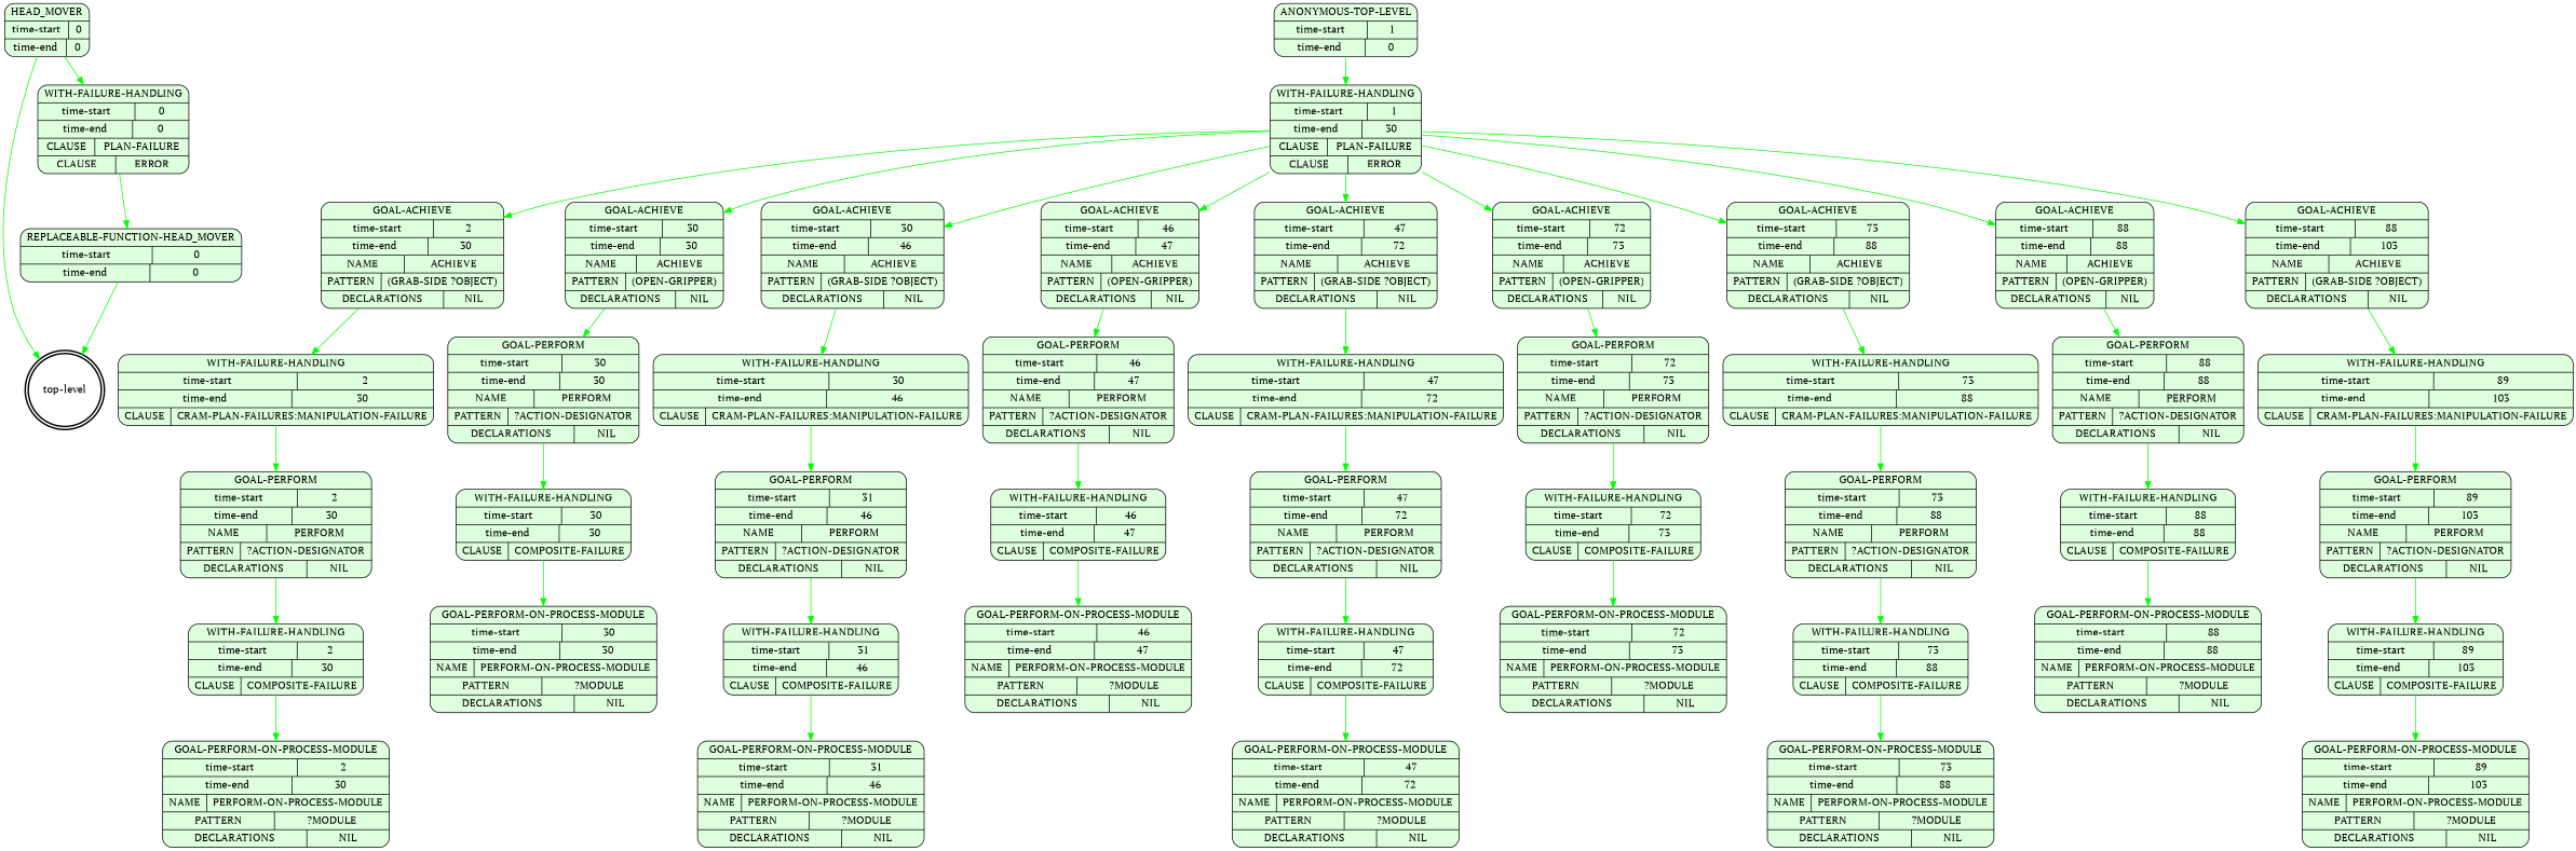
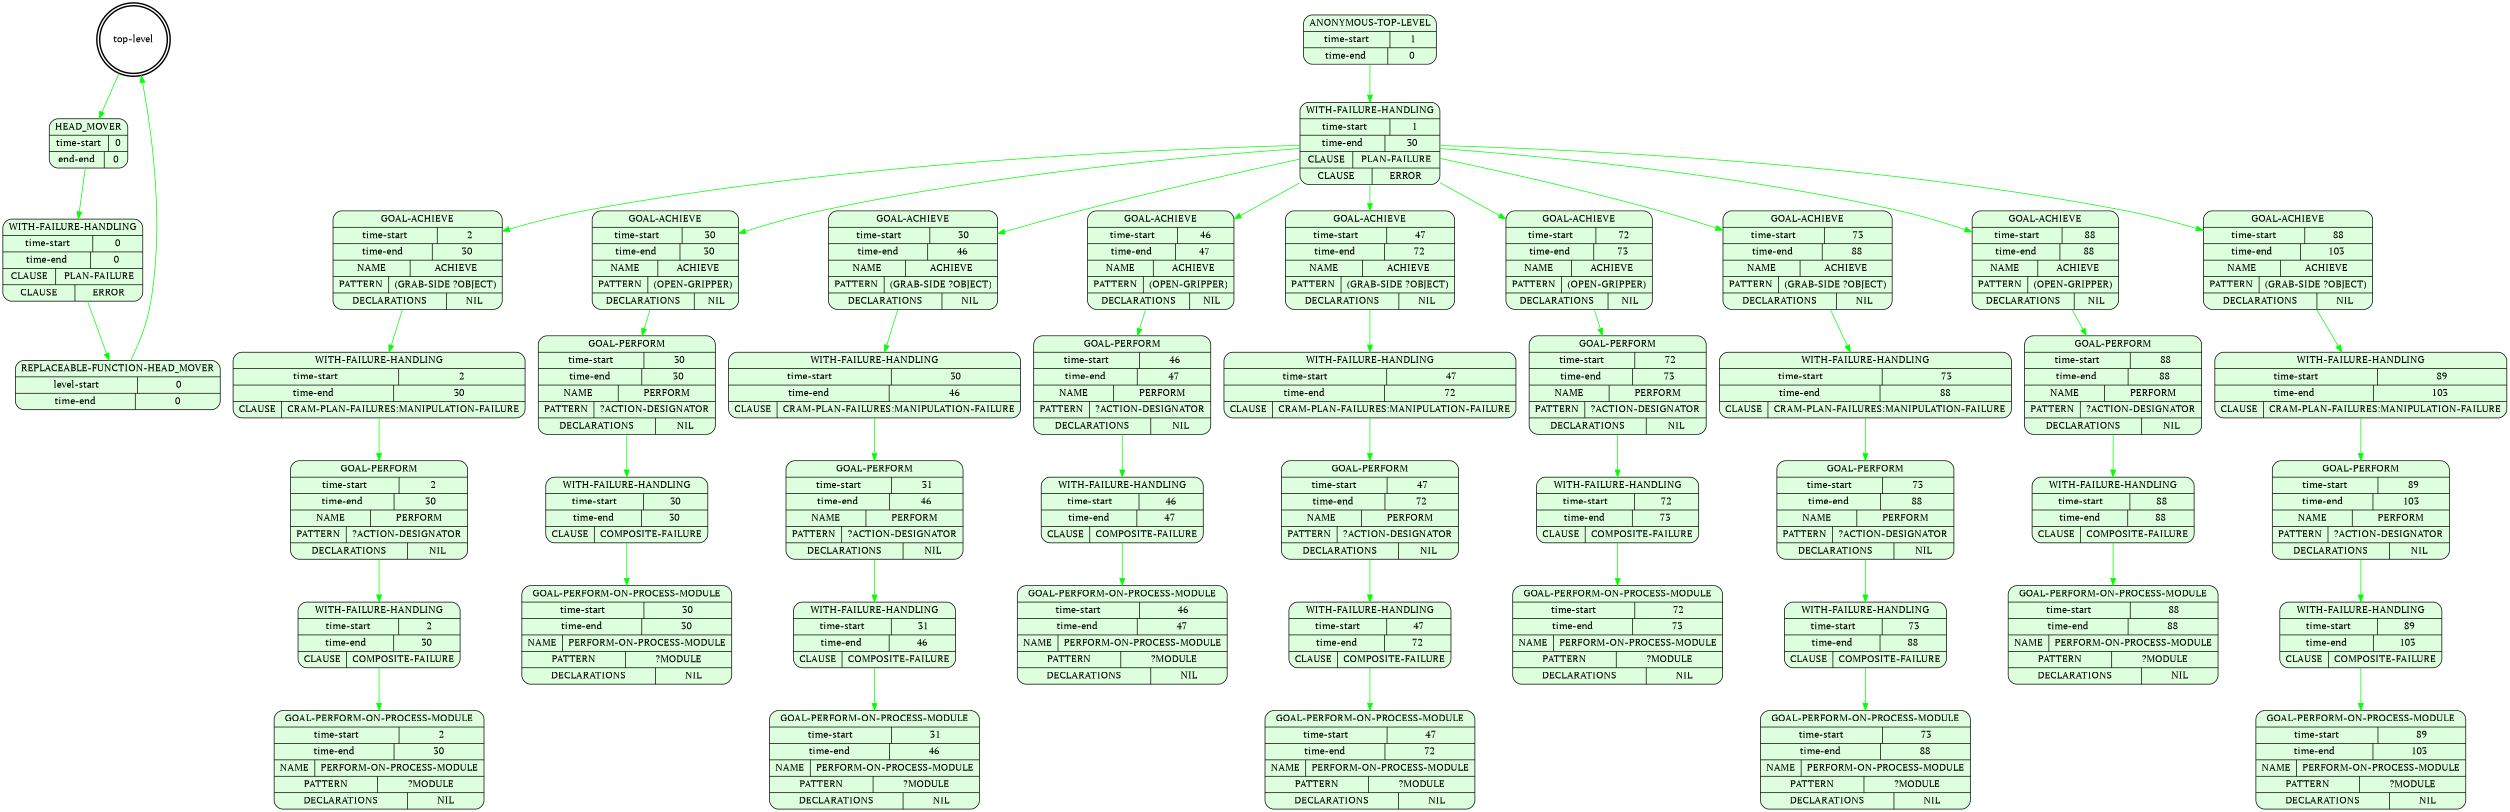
  digraph {
    fontname="PT Serif"
    node [fontname="PT Serif" shape=Mrecord style=filled fillcolor="#ddffdd"]
    edge [color=green fontname="PT Serif"]
    n1 [label="top-level" shape=doublecircle style=bold fillcolor=""]
-   n2 [label="{HEAD_MOVER|{time-start | 0}|{time-end | 0}}"]
+   n2 [label="{HEAD_MOVER|{time-start | 0}|{end-end | 0}}"]
    n3 [label="{WITH-FAILURE-HANDLING|{time-start | 0}|{time-end | 0}|{CLAUSE | PLAN-FAILURE}|{CLAUSE | ERROR}}"]
-   n4 [label="{REPLACEABLE-FUNCTION-HEAD_MOVER|{time-start | 0}|{time-end | 0}}"]
+   n4 [label="{REPLACEABLE-FUNCTION-HEAD_MOVER|{level-start | 0}|{time-end | 0}}"]
    n5 [label="{ANONYMOUS-TOP-LEVEL|{time-start | 1}|{time-end | 0}}"]
    n6 [label="{WITH-FAILURE-HANDLING|{time-start | 1}|{time-end | 30}|{CLAUSE | PLAN-FAILURE}|{CLAUSE | ERROR}}"]
    n7 [label="{GOAL-ACHIEVE|{time-start | 2}|{time-end | 30}|{NAME | ACHIEVE}|{PATTERN | (GRAB-SIDE ?OBJECT)}|{DECLARATIONS | NIL}}"]
    n8 [label="{GOAL-ACHIEVE|{time-start | 30}|{time-end | 30}|{NAME | ACHIEVE}|{PATTERN | (OPEN-GRIPPER)}|{DECLARATIONS | NIL}}"]
    n9 [label="{GOAL-ACHIEVE|{time-start | 30}|{time-end | 46}|{NAME | ACHIEVE}|{PATTERN | (GRAB-SIDE ?OBJECT)}|{DECLARATIONS | NIL}}"]
    n10 [label="{GOAL-ACHIEVE|{time-start | 46}|{time-end | 47}|{NAME | ACHIEVE}|{PATTERN | (OPEN-GRIPPER)}|{DECLARATIONS | NIL}}"]
    n11 [label="{GOAL-ACHIEVE|{time-start | 47}|{time-end | 72}|{NAME | ACHIEVE}|{PATTERN | (GRAB-SIDE ?OBJECT)}|{DECLARATIONS | NIL}}"]
    n12 [label="{GOAL-ACHIEVE|{time-start | 72}|{time-end | 73}|{NAME | ACHIEVE}|{PATTERN | (OPEN-GRIPPER)}|{DECLARATIONS | NIL}}"]
    n13 [label="{GOAL-ACHIEVE|{time-start | 73}|{time-end | 88}|{NAME | ACHIEVE}|{PATTERN | (GRAB-SIDE ?OBJECT)}|{DECLARATIONS | NIL}}"]
    n14 [label="{GOAL-ACHIEVE|{time-start | 88}|{time-end | 88}|{NAME | ACHIEVE}|{PATTERN | (OPEN-GRIPPER)}|{DECLARATIONS | NIL}}"]
    n15 [label="{GOAL-ACHIEVE|{time-start | 88}|{time-end | 103}|{NAME | ACHIEVE}|{PATTERN | (GRAB-SIDE ?OBJECT)}|{DECLARATIONS | NIL}}"]
    n16 [label="{WITH-FAILURE-HANDLING|{time-start | 2}|{time-end | 30}|{CLAUSE | CRAM-PLAN-FAILURES:MANIPULATION-FAILURE}}"]
    n17 [label="{GOAL-PERFORM|{time-start | 30}|{time-end | 30}|{NAME | PERFORM}|{PATTERN | ?ACTION-DESIGNATOR}|{DECLARATIONS | NIL}}"]
    n18 [label="{WITH-FAILURE-HANDLING|{time-start | 30}|{time-end | 46}|{CLAUSE | CRAM-PLAN-FAILURES:MANIPULATION-FAILURE}}"]
    n19 [label="{GOAL-PERFORM|{time-start | 46}|{time-end | 47}|{NAME | PERFORM}|{PATTERN | ?ACTION-DESIGNATOR}|{DECLARATIONS | NIL}}"]
    n20 [label="{WITH-FAILURE-HANDLING|{time-start | 47}|{time-end | 72}|{CLAUSE | CRAM-PLAN-FAILURES:MANIPULATION-FAILURE}}"]
    n21 [label="{GOAL-PERFORM|{time-start | 72}|{time-end | 73}|{NAME | PERFORM}|{PATTERN | ?ACTION-DESIGNATOR}|{DECLARATIONS | NIL}}"]
    n22 [label="{WITH-FAILURE-HANDLING|{time-start | 73}|{time-end | 88}|{CLAUSE | CRAM-PLAN-FAILURES:MANIPULATION-FAILURE}}"]
    n23 [label="{GOAL-PERFORM|{time-start | 88}|{time-end | 88}|{NAME | PERFORM}|{PATTERN | ?ACTION-DESIGNATOR}|{DECLARATIONS | NIL}}"]
    n24 [label="{WITH-FAILURE-HANDLING|{time-start | 89}|{time-end | 103}|{CLAUSE | CRAM-PLAN-FAILURES:MANIPULATION-FAILURE}}"]
    n25 [label="{GOAL-PERFORM|{time-start | 2}|{time-end | 30}|{NAME | PERFORM}|{PATTERN | ?ACTION-DESIGNATOR}|{DECLARATIONS | NIL}}"]
    n26 [label="{WITH-FAILURE-HANDLING|{time-start | 2}|{time-end | 30}|{CLAUSE | COMPOSITE-FAILURE}}"]
    n27 [label="{GOAL-PERFORM-ON-PROCESS-MODULE|{time-start | 2}|{time-end | 30}|{NAME | PERFORM-ON-PROCESS-MODULE}|{PATTERN | ?MODULE}|{DECLARATIONS | NIL}}"]
    n28 [label="{WITH-FAILURE-HANDLING|{time-start | 30}|{time-end | 30}|{CLAUSE | COMPOSITE-FAILURE}}"]
    n29 [label="{GOAL-PERFORM-ON-PROCESS-MODULE|{time-start | 30}|{time-end | 30}|{NAME | PERFORM-ON-PROCESS-MODULE}|{PATTERN | ?MODULE}|{DECLARATIONS | NIL}}"]
    n30 [label="{GOAL-PERFORM|{time-start | 31}|{time-end | 46}|{NAME | PERFORM}|{PATTERN | ?ACTION-DESIGNATOR}|{DECLARATIONS | NIL}}"]
    n31 [label="{WITH-FAILURE-HANDLING|{time-start | 31}|{time-end | 46}|{CLAUSE | COMPOSITE-FAILURE}}"]
    n32 [label="{GOAL-PERFORM-ON-PROCESS-MODULE|{time-start | 31}|{time-end | 46}|{NAME | PERFORM-ON-PROCESS-MODULE}|{PATTERN | ?MODULE}|{DECLARATIONS | NIL}}"]
    n33 [label="{WITH-FAILURE-HANDLING|{time-start | 46}|{time-end | 47}|{CLAUSE | COMPOSITE-FAILURE}}"]
    n34 [label="{GOAL-PERFORM-ON-PROCESS-MODULE|{time-start | 46}|{time-end | 47}|{NAME | PERFORM-ON-PROCESS-MODULE}|{PATTERN | ?MODULE}|{DECLARATIONS | NIL}}"]
    n35 [label="{GOAL-PERFORM|{time-start | 47}|{time-end | 72}|{NAME | PERFORM}|{PATTERN | ?ACTION-DESIGNATOR}|{DECLARATIONS | NIL}}"]
    n36 [label="{WITH-FAILURE-HANDLING|{time-start | 47}|{time-end | 72}|{CLAUSE | COMPOSITE-FAILURE}}"]
    n37 [label="{GOAL-PERFORM-ON-PROCESS-MODULE|{time-start | 47}|{time-end | 72}|{NAME | PERFORM-ON-PROCESS-MODULE}|{PATTERN | ?MODULE}|{DECLARATIONS | NIL}}"]
    n38 [label="{WITH-FAILURE-HANDLING|{time-start | 72}|{time-end | 73}|{CLAUSE | COMPOSITE-FAILURE}}"]
    n39 [label="{GOAL-PERFORM-ON-PROCESS-MODULE|{time-start | 72}|{time-end | 73}|{NAME | PERFORM-ON-PROCESS-MODULE}|{PATTERN | ?MODULE}|{DECLARATIONS | NIL}}"]
    n40 [label="{GOAL-PERFORM|{time-start | 73}|{time-end | 88}|{NAME | PERFORM}|{PATTERN | ?ACTION-DESIGNATOR}|{DECLARATIONS | NIL}}"]
    n41 [label="{WITH-FAILURE-HANDLING|{time-start | 73}|{time-end | 88}|{CLAUSE | COMPOSITE-FAILURE}}"]
    n42 [label="{GOAL-PERFORM-ON-PROCESS-MODULE|{time-start | 73}|{time-end | 88}|{NAME | PERFORM-ON-PROCESS-MODULE}|{PATTERN | ?MODULE}|{DECLARATIONS | NIL}}"]
    n43 [label="{WITH-FAILURE-HANDLING|{time-start | 88}|{time-end | 88}|{CLAUSE | COMPOSITE-FAILURE}}"]
    n44 [label="{GOAL-PERFORM-ON-PROCESS-MODULE|{time-start | 88}|{time-end | 88}|{NAME | PERFORM-ON-PROCESS-MODULE}|{PATTERN | ?MODULE}|{DECLARATIONS | NIL}}"]
    n45 [label="{GOAL-PERFORM|{time-start | 89}|{time-end | 103}|{NAME | PERFORM}|{PATTERN | ?ACTION-DESIGNATOR}|{DECLARATIONS | NIL}}"]
    n46 [label="{WITH-FAILURE-HANDLING|{time-start | 89}|{time-end | 103}|{CLAUSE | COMPOSITE-FAILURE}}"]
    n47 [label="{GOAL-PERFORM-ON-PROCESS-MODULE|{time-start | 89}|{time-end | 103}|{NAME | PERFORM-ON-PROCESS-MODULE}|{PATTERN | ?MODULE}|{DECLARATIONS | NIL}}"]
-   n2 -> n1
+   n1 -> n2
    n2 -> n3
    n3 -> n4
    n4 -> n1
    n5 -> n6
    n6 -> n7
    n6 -> n8
    n6 -> n9
    n6 -> n10
    n6 -> n11
    n6 -> n12
    n6 -> n13
    n6 -> n14
    n6 -> n15
    n7 -> n16
    n8 -> n17
    n9 -> n18
    n10 -> n19
    n11 -> n20
    n12 -> n21
    n13 -> n22
    n14 -> n23
    n15 -> n24
    n16 -> n25
    n17 -> n28
    n18 -> n30
    n19 -> n33
    n20 -> n35
    n21 -> n38
    n22 -> n40
    n23 -> n43
    n24 -> n45
    n25 -> n26
    n26 -> n27
    n28 -> n29
    n30 -> n31
    n31 -> n32
    n33 -> n34
    n35 -> n36
    n36 -> n37
    n38 -> n39
    n40 -> n41
    n41 -> n42
    n43 -> n44
    n45 -> n46
    n46 -> n47
  }
